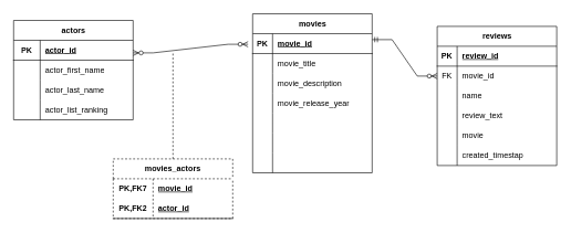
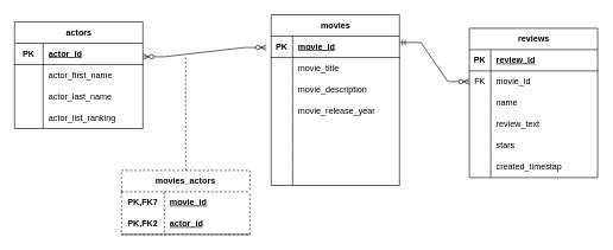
  <mxCell id="0" />
  <mxCell id="1" parent="0" />
  <mxCell id="2" value="movies" style="shape=table;startSize=30;container=1;collapsible=1;childLayout=tableLayout;fixedRows=1;rowLines=0;fontStyle=1;align=center;resizeLast=1;html=1;" parent="1" vertex="1"><mxGeometry x="380" y="20" width="180" height="240" as="geometry" /></mxCell>
  <mxCell id="3" value="" style="shape=tableRow;horizontal=0;startSize=0;swimlaneHead=0;swimlaneBody=0;fillColor=none;collapsible=0;dropTarget=0;points=[[0,0.5],[1,0.5]];portConstraint=eastwest;top=0;left=0;right=0;bottom=1;" parent="2" vertex="1"><mxGeometry y="30" width="180" height="30" as="geometry" /></mxCell>
  <mxCell id="4" value="PK" style="shape=partialRectangle;connectable=0;fillColor=none;top=0;left=0;bottom=0;right=0;fontStyle=1;overflow=hidden;whiteSpace=wrap;html=1;" parent="3" vertex="1"><mxGeometry width="30" height="30" as="geometry"><mxRectangle width="30" height="30" as="alternateBounds" /></mxGeometry></mxCell>
  <mxCell id="5" value="movie_id" style="shape=partialRectangle;connectable=0;fillColor=none;top=0;left=0;bottom=0;right=0;align=left;spacingLeft=6;fontStyle=5;overflow=hidden;whiteSpace=wrap;html=1;" parent="3" vertex="1"><mxGeometry x="30" width="150" height="30" as="geometry"><mxRectangle width="150" height="30" as="alternateBounds" /></mxGeometry></mxCell>
  <mxCell id="6" value="" style="shape=tableRow;horizontal=0;startSize=0;swimlaneHead=0;swimlaneBody=0;fillColor=none;collapsible=0;dropTarget=0;points=[[0,0.5],[1,0.5]];portConstraint=eastwest;top=0;left=0;right=0;bottom=0;" parent="2" vertex="1"><mxGeometry y="60" width="180" height="30" as="geometry" /></mxCell>
  <mxCell id="7" value="" style="shape=partialRectangle;connectable=0;fillColor=none;top=0;left=0;bottom=0;right=0;editable=1;overflow=hidden;whiteSpace=wrap;html=1;" parent="6" vertex="1"><mxGeometry width="30" height="30" as="geometry"><mxRectangle width="30" height="30" as="alternateBounds" /></mxGeometry></mxCell>
  <mxCell id="8" value="movie_title" style="shape=partialRectangle;connectable=0;fillColor=none;top=0;left=0;bottom=0;right=0;align=left;spacingLeft=6;overflow=hidden;whiteSpace=wrap;html=1;" parent="6" vertex="1"><mxGeometry x="30" width="150" height="30" as="geometry"><mxRectangle width="150" height="30" as="alternateBounds" /></mxGeometry></mxCell>
  <mxCell id="9" value="" style="shape=tableRow;horizontal=0;startSize=0;swimlaneHead=0;swimlaneBody=0;fillColor=none;collapsible=0;dropTarget=0;points=[[0,0.5],[1,0.5]];portConstraint=eastwest;top=0;left=0;right=0;bottom=0;" parent="2" vertex="1"><mxGeometry y="90" width="180" height="30" as="geometry" /></mxCell>
  <mxCell id="10" value="" style="shape=partialRectangle;connectable=0;fillColor=none;top=0;left=0;bottom=0;right=0;editable=1;overflow=hidden;whiteSpace=wrap;html=1;" parent="9" vertex="1"><mxGeometry width="30" height="30" as="geometry"><mxRectangle width="30" height="30" as="alternateBounds" /></mxGeometry></mxCell>
  <mxCell id="11" value="movie_description" style="shape=partialRectangle;connectable=0;fillColor=none;top=0;left=0;bottom=0;right=0;align=left;spacingLeft=6;overflow=hidden;whiteSpace=wrap;html=1;" parent="9" vertex="1"><mxGeometry x="30" width="150" height="30" as="geometry"><mxRectangle width="150" height="30" as="alternateBounds" /></mxGeometry></mxCell>
  <mxCell id="12" value="" style="shape=tableRow;horizontal=0;startSize=0;swimlaneHead=0;swimlaneBody=0;fillColor=none;collapsible=0;dropTarget=0;points=[[0,0.5],[1,0.5]];portConstraint=eastwest;top=0;left=0;right=0;bottom=0;" parent="2" vertex="1"><mxGeometry y="120" width="180" height="30" as="geometry" /></mxCell>
  <mxCell id="13" value="" style="shape=partialRectangle;connectable=0;fillColor=none;top=0;left=0;bottom=0;right=0;editable=1;overflow=hidden;whiteSpace=wrap;html=1;" parent="12" vertex="1"><mxGeometry width="30" height="30" as="geometry"><mxRectangle width="30" height="30" as="alternateBounds" /></mxGeometry></mxCell>
  <mxCell id="14" value="movie_release_year" style="shape=partialRectangle;connectable=0;fillColor=none;top=0;left=0;bottom=0;right=0;align=left;spacingLeft=6;overflow=hidden;whiteSpace=wrap;html=1;" parent="12" vertex="1"><mxGeometry x="30" width="150" height="30" as="geometry"><mxRectangle width="150" height="30" as="alternateBounds" /></mxGeometry></mxCell>
  <mxCell id="15" style="shape=tableRow;horizontal=0;startSize=0;swimlaneHead=0;swimlaneBody=0;fillColor=none;collapsible=0;dropTarget=0;points=[[0,0.5],[1,0.5]];portConstraint=eastwest;top=0;left=0;right=0;bottom=0;" parent="2" vertex="1"><mxGeometry y="150" width="180" height="30" as="geometry" /></mxCell>
  <mxCell id="16" style="shape=partialRectangle;connectable=0;fillColor=none;top=0;left=0;bottom=0;right=0;editable=1;overflow=hidden;whiteSpace=wrap;html=1;" parent="15" vertex="1"><mxGeometry width="30" height="30" as="geometry"><mxRectangle width="30" height="30" as="alternateBounds" /></mxGeometry></mxCell>
  <mxCell id="17" value="" style="shape=partialRectangle;connectable=0;fillColor=none;top=0;left=0;bottom=0;right=0;align=left;spacingLeft=6;overflow=hidden;whiteSpace=wrap;html=1;" parent="15" vertex="1"><mxGeometry x="30" width="150" height="30" as="geometry"><mxRectangle width="150" height="30" as="alternateBounds" /></mxGeometry></mxCell>
  <mxCell id="18" style="shape=tableRow;horizontal=0;startSize=0;swimlaneHead=0;swimlaneBody=0;fillColor=none;collapsible=0;dropTarget=0;points=[[0,0.5],[1,0.5]];portConstraint=eastwest;top=0;left=0;right=0;bottom=0;" parent="2" vertex="1"><mxGeometry y="180" width="180" height="30" as="geometry" /></mxCell>
  <mxCell id="19" style="shape=partialRectangle;connectable=0;fillColor=none;top=0;left=0;bottom=0;right=0;editable=1;overflow=hidden;whiteSpace=wrap;html=1;" parent="18" vertex="1"><mxGeometry width="30" height="30" as="geometry"><mxRectangle width="30" height="30" as="alternateBounds" /></mxGeometry></mxCell>
  <mxCell id="20" value="" style="shape=partialRectangle;connectable=0;fillColor=none;top=0;left=0;bottom=0;right=0;align=left;spacingLeft=6;overflow=hidden;whiteSpace=wrap;html=1;" parent="18" vertex="1"><mxGeometry x="30" width="150" height="30" as="geometry"><mxRectangle width="150" height="30" as="alternateBounds" /></mxGeometry></mxCell>
  <mxCell id="21" style="shape=tableRow;horizontal=0;startSize=0;swimlaneHead=0;swimlaneBody=0;fillColor=none;collapsible=0;dropTarget=0;points=[[0,0.5],[1,0.5]];portConstraint=eastwest;top=0;left=0;right=0;bottom=0;" parent="2" vertex="1"><mxGeometry y="210" width="180" height="30" as="geometry" /></mxCell>
  <mxCell id="22" style="shape=partialRectangle;connectable=0;fillColor=none;top=0;left=0;bottom=0;right=0;editable=1;overflow=hidden;whiteSpace=wrap;html=1;" parent="21" vertex="1"><mxGeometry width="30" height="30" as="geometry"><mxRectangle width="30" height="30" as="alternateBounds" /></mxGeometry></mxCell>
  <mxCell id="23" value="" style="shape=partialRectangle;connectable=0;fillColor=none;top=0;left=0;bottom=0;right=0;align=left;spacingLeft=6;overflow=hidden;whiteSpace=wrap;html=1;" parent="21" vertex="1"><mxGeometry x="30" width="150" height="30" as="geometry"><mxRectangle width="150" height="30" as="alternateBounds" /></mxGeometry></mxCell>
  <mxCell id="24" value="reviews" style="shape=table;startSize=30;container=1;collapsible=1;childLayout=tableLayout;fixedRows=1;rowLines=0;fontStyle=1;align=center;resizeLast=1;html=1;" parent="1" vertex="1"><mxGeometry x="658" y="39" width="180" height="210" as="geometry" /></mxCell>
  <mxCell id="25" value="" style="shape=tableRow;horizontal=0;startSize=0;swimlaneHead=0;swimlaneBody=0;fillColor=none;collapsible=0;dropTarget=0;points=[[0,0.5],[1,0.5]];portConstraint=eastwest;top=0;left=0;right=0;bottom=1;" parent="24" vertex="1"><mxGeometry y="30" width="180" height="30" as="geometry" /></mxCell>
  <mxCell id="26" value="PK" style="shape=partialRectangle;connectable=0;fillColor=none;top=0;left=0;bottom=0;right=0;fontStyle=1;overflow=hidden;whiteSpace=wrap;html=1;" parent="25" vertex="1"><mxGeometry width="30" height="30" as="geometry"><mxRectangle width="30" height="30" as="alternateBounds" /></mxGeometry></mxCell>
  <mxCell id="27" value="review_id" style="shape=partialRectangle;connectable=0;fillColor=none;top=0;left=0;bottom=0;right=0;align=left;spacingLeft=6;fontStyle=5;overflow=hidden;whiteSpace=wrap;html=1;" parent="25" vertex="1"><mxGeometry x="30" width="150" height="30" as="geometry"><mxRectangle width="150" height="30" as="alternateBounds" /></mxGeometry></mxCell>
  <mxCell id="28" value="" style="shape=tableRow;horizontal=0;startSize=0;swimlaneHead=0;swimlaneBody=0;fillColor=none;collapsible=0;dropTarget=0;points=[[0,0.5],[1,0.5]];portConstraint=eastwest;top=0;left=0;right=0;bottom=0;" parent="24" vertex="1"><mxGeometry y="60" width="180" height="30" as="geometry" /></mxCell>
  <mxCell id="29" value="FK" style="shape=partialRectangle;connectable=0;fillColor=none;top=0;left=0;bottom=0;right=0;editable=1;overflow=hidden;whiteSpace=wrap;html=1;" parent="28" vertex="1"><mxGeometry width="30" height="30" as="geometry"><mxRectangle width="30" height="30" as="alternateBounds" /></mxGeometry></mxCell>
  <mxCell id="30" value="movie_id" style="shape=partialRectangle;connectable=0;fillColor=none;top=0;left=0;bottom=0;right=0;align=left;spacingLeft=6;overflow=hidden;whiteSpace=wrap;html=1;" parent="28" vertex="1"><mxGeometry x="30" width="150" height="30" as="geometry"><mxRectangle width="150" height="30" as="alternateBounds" /></mxGeometry></mxCell>
  <mxCell id="31" value="" style="shape=tableRow;horizontal=0;startSize=0;swimlaneHead=0;swimlaneBody=0;fillColor=none;collapsible=0;dropTarget=0;points=[[0,0.5],[1,0.5]];portConstraint=eastwest;top=0;left=0;right=0;bottom=0;" parent="24" vertex="1"><mxGeometry y="90" width="180" height="30" as="geometry" /></mxCell>
  <mxCell id="32" value="" style="shape=partialRectangle;connectable=0;fillColor=none;top=0;left=0;bottom=0;right=0;editable=1;overflow=hidden;whiteSpace=wrap;html=1;" parent="31" vertex="1"><mxGeometry width="30" height="30" as="geometry"><mxRectangle width="30" height="30" as="alternateBounds" /></mxGeometry></mxCell>
  <mxCell id="33" value="name" style="shape=partialRectangle;connectable=0;fillColor=none;top=0;left=0;bottom=0;right=0;align=left;spacingLeft=6;overflow=hidden;whiteSpace=wrap;html=1;" parent="31" vertex="1"><mxGeometry x="30" width="150" height="30" as="geometry"><mxRectangle width="150" height="30" as="alternateBounds" /></mxGeometry></mxCell>
  <mxCell id="34" value="" style="shape=tableRow;horizontal=0;startSize=0;swimlaneHead=0;swimlaneBody=0;fillColor=none;collapsible=0;dropTarget=0;points=[[0,0.5],[1,0.5]];portConstraint=eastwest;top=0;left=0;right=0;bottom=0;" parent="24" vertex="1"><mxGeometry y="120" width="180" height="30" as="geometry" /></mxCell>
  <mxCell id="35" value="" style="shape=partialRectangle;connectable=0;fillColor=none;top=0;left=0;bottom=0;right=0;editable=1;overflow=hidden;whiteSpace=wrap;html=1;" parent="34" vertex="1"><mxGeometry width="30" height="30" as="geometry"><mxRectangle width="30" height="30" as="alternateBounds" /></mxGeometry></mxCell>
  <mxCell id="36" value="review_text" style="shape=partialRectangle;connectable=0;fillColor=none;top=0;left=0;bottom=0;right=0;align=left;spacingLeft=6;overflow=hidden;whiteSpace=wrap;html=1;" parent="34" vertex="1"><mxGeometry x="30" width="150" height="30" as="geometry"><mxRectangle width="150" height="30" as="alternateBounds" /></mxGeometry></mxCell>
  <mxCell id="37" style="shape=tableRow;horizontal=0;startSize=0;swimlaneHead=0;swimlaneBody=0;fillColor=none;collapsible=0;dropTarget=0;points=[[0,0.5],[1,0.5]];portConstraint=eastwest;top=0;left=0;right=0;bottom=0;" parent="24" vertex="1"><mxGeometry y="150" width="180" height="30" as="geometry" /></mxCell>
  <mxCell id="38" style="shape=partialRectangle;connectable=0;fillColor=none;top=0;left=0;bottom=0;right=0;editable=1;overflow=hidden;whiteSpace=wrap;html=1;" parent="37" vertex="1"><mxGeometry width="30" height="30" as="geometry"><mxRectangle width="30" height="30" as="alternateBounds" /></mxGeometry></mxCell>
- <mxCell id="39" value="movie" style="shape=partialRectangle;connectable=0;fillColor=none;top=0;left=0;bottom=0;right=0;align=left;spacingLeft=6;overflow=hidden;whiteSpace=wrap;html=1;" parent="37" vertex="1"><mxGeometry x="30" width="150" height="30" as="geometry"><mxRectangle width="150" height="30" as="alternateBounds" /></mxGeometry></mxCell>
+ <mxCell id="39" value="stars" style="shape=partialRectangle;connectable=0;fillColor=none;top=0;left=0;bottom=0;right=0;align=left;spacingLeft=6;overflow=hidden;whiteSpace=wrap;html=1;" parent="37" vertex="1"><mxGeometry x="30" width="150" height="30" as="geometry"><mxRectangle width="150" height="30" as="alternateBounds" /></mxGeometry></mxCell>
  <mxCell id="40" style="shape=tableRow;horizontal=0;startSize=0;swimlaneHead=0;swimlaneBody=0;fillColor=none;collapsible=0;dropTarget=0;points=[[0,0.5],[1,0.5]];portConstraint=eastwest;top=0;left=0;right=0;bottom=0;" parent="24" vertex="1"><mxGeometry y="180" width="180" height="30" as="geometry" /></mxCell>
  <mxCell id="41" style="shape=partialRectangle;connectable=0;fillColor=none;top=0;left=0;bottom=0;right=0;editable=1;overflow=hidden;whiteSpace=wrap;html=1;" parent="40" vertex="1"><mxGeometry width="30" height="30" as="geometry"><mxRectangle width="30" height="30" as="alternateBounds" /></mxGeometry></mxCell>
  <mxCell id="42" value="created_timestap" style="shape=partialRectangle;connectable=0;fillColor=none;top=0;left=0;bottom=0;right=0;align=left;spacingLeft=6;overflow=hidden;whiteSpace=wrap;html=1;" parent="40" vertex="1"><mxGeometry x="30" width="150" height="30" as="geometry"><mxRectangle width="150" height="30" as="alternateBounds" /></mxGeometry></mxCell>
  <mxCell id="43" value="actors" style="shape=table;startSize=30;container=1;collapsible=1;childLayout=tableLayout;fixedRows=1;rowLines=0;fontStyle=1;align=center;resizeLast=1;html=1;" parent="1" vertex="1"><mxGeometry x="20" y="30" width="180" height="150" as="geometry" /></mxCell>
  <mxCell id="44" value="" style="shape=tableRow;horizontal=0;startSize=0;swimlaneHead=0;swimlaneBody=0;fillColor=none;collapsible=0;dropTarget=0;points=[[0,0.5],[1,0.5]];portConstraint=eastwest;top=0;left=0;right=0;bottom=1;" parent="43" vertex="1"><mxGeometry y="30" width="180" height="30" as="geometry" /></mxCell>
  <mxCell id="45" value="PK" style="shape=partialRectangle;connectable=0;fillColor=none;top=0;left=0;bottom=0;right=0;fontStyle=1;overflow=hidden;whiteSpace=wrap;html=1;" parent="44" vertex="1"><mxGeometry width="40" height="30" as="geometry"><mxRectangle width="40" height="30" as="alternateBounds" /></mxGeometry></mxCell>
  <mxCell id="46" value="actor_id" style="shape=partialRectangle;connectable=0;fillColor=none;top=0;left=0;bottom=0;right=0;align=left;spacingLeft=6;fontStyle=5;overflow=hidden;whiteSpace=wrap;html=1;" parent="44" vertex="1"><mxGeometry x="40" width="140" height="30" as="geometry"><mxRectangle width="140" height="30" as="alternateBounds" /></mxGeometry></mxCell>
  <mxCell id="47" value="" style="shape=tableRow;horizontal=0;startSize=0;swimlaneHead=0;swimlaneBody=0;fillColor=none;collapsible=0;dropTarget=0;points=[[0,0.5],[1,0.5]];portConstraint=eastwest;top=0;left=0;right=0;bottom=0;" parent="43" vertex="1"><mxGeometry y="60" width="180" height="30" as="geometry" /></mxCell>
  <mxCell id="48" value="" style="shape=partialRectangle;connectable=0;fillColor=none;top=0;left=0;bottom=0;right=0;editable=1;overflow=hidden;whiteSpace=wrap;html=1;" parent="47" vertex="1"><mxGeometry width="40" height="30" as="geometry"><mxRectangle width="40" height="30" as="alternateBounds" /></mxGeometry></mxCell>
  <mxCell id="49" value="actor_first_name" style="shape=partialRectangle;connectable=0;fillColor=none;top=0;left=0;bottom=0;right=0;align=left;spacingLeft=6;overflow=hidden;whiteSpace=wrap;html=1;" parent="47" vertex="1"><mxGeometry x="40" width="140" height="30" as="geometry"><mxRectangle width="140" height="30" as="alternateBounds" /></mxGeometry></mxCell>
  <mxCell id="50" value="" style="shape=tableRow;horizontal=0;startSize=0;swimlaneHead=0;swimlaneBody=0;fillColor=none;collapsible=0;dropTarget=0;points=[[0,0.5],[1,0.5]];portConstraint=eastwest;top=0;left=0;right=0;bottom=0;" parent="43" vertex="1"><mxGeometry y="90" width="180" height="30" as="geometry" /></mxCell>
  <mxCell id="51" value="" style="shape=partialRectangle;connectable=0;fillColor=none;top=0;left=0;bottom=0;right=0;editable=1;overflow=hidden;whiteSpace=wrap;html=1;" parent="50" vertex="1"><mxGeometry width="40" height="30" as="geometry"><mxRectangle width="40" height="30" as="alternateBounds" /></mxGeometry></mxCell>
  <mxCell id="52" value="actor_last_name" style="shape=partialRectangle;connectable=0;fillColor=none;top=0;left=0;bottom=0;right=0;align=left;spacingLeft=6;overflow=hidden;whiteSpace=wrap;html=1;" parent="50" vertex="1"><mxGeometry x="40" width="140" height="30" as="geometry"><mxRectangle width="140" height="30" as="alternateBounds" /></mxGeometry></mxCell>
  <mxCell id="53" value="" style="shape=tableRow;horizontal=0;startSize=0;swimlaneHead=0;swimlaneBody=0;fillColor=none;collapsible=0;dropTarget=0;points=[[0,0.5],[1,0.5]];portConstraint=eastwest;top=0;left=0;right=0;bottom=0;" parent="43" vertex="1"><mxGeometry y="120" width="180" height="30" as="geometry" /></mxCell>
  <mxCell id="54" value="" style="shape=partialRectangle;connectable=0;fillColor=none;top=0;left=0;bottom=0;right=0;editable=1;overflow=hidden;whiteSpace=wrap;html=1;" parent="53" vertex="1"><mxGeometry width="40" height="30" as="geometry"><mxRectangle width="40" height="30" as="alternateBounds" /></mxGeometry></mxCell>
  <mxCell id="55" value="actor_list_ranking" style="shape=partialRectangle;connectable=0;fillColor=none;top=0;left=0;bottom=0;right=0;align=left;spacingLeft=6;overflow=hidden;whiteSpace=wrap;html=1;" parent="53" vertex="1"><mxGeometry x="40" width="140" height="30" as="geometry"><mxRectangle width="140" height="30" as="alternateBounds" /></mxGeometry></mxCell>
  <mxCell id="56" value="movies_actors" style="shape=table;startSize=30;container=1;collapsible=1;childLayout=tableLayout;fixedRows=1;rowLines=0;fontStyle=1;align=center;resizeLast=1;html=1;whiteSpace=wrap;dashed=1;" parent="1" vertex="1"><mxGeometry x="170" y="239" width="180" height="90" as="geometry" /></mxCell>
  <mxCell id="57" value="" style="shape=tableRow;horizontal=0;startSize=0;swimlaneHead=0;swimlaneBody=0;fillColor=none;collapsible=0;dropTarget=0;points=[[0,0.5],[1,0.5]];portConstraint=eastwest;top=0;left=0;right=0;bottom=0;html=1;" parent="56" vertex="1"><mxGeometry y="30" width="180" height="30" as="geometry" /></mxCell>
  <mxCell id="58" value="PK,FK7" style="shape=partialRectangle;connectable=0;fillColor=none;top=0;left=0;bottom=0;right=0;fontStyle=1;overflow=hidden;html=1;whiteSpace=wrap;" parent="57" vertex="1"><mxGeometry width="60" height="30" as="geometry"><mxRectangle width="60" height="30" as="alternateBounds" /></mxGeometry></mxCell>
  <mxCell id="59" value="movie_id" style="shape=partialRectangle;connectable=0;fillColor=none;top=0;left=0;bottom=0;right=0;align=left;spacingLeft=6;fontStyle=5;overflow=hidden;html=1;whiteSpace=wrap;" parent="57" vertex="1"><mxGeometry x="60" width="120" height="30" as="geometry"><mxRectangle width="120" height="30" as="alternateBounds" /></mxGeometry></mxCell>
  <mxCell id="60" value="" style="shape=tableRow;horizontal=0;startSize=0;swimlaneHead=0;swimlaneBody=0;fillColor=none;collapsible=0;dropTarget=0;points=[[0,0.5],[1,0.5]];portConstraint=eastwest;top=0;left=0;right=0;bottom=1;html=1;" parent="56" vertex="1"><mxGeometry y="60" width="180" height="30" as="geometry" /></mxCell>
  <mxCell id="61" value="PK,FK2" style="shape=partialRectangle;connectable=0;fillColor=none;top=0;left=0;bottom=0;right=0;fontStyle=1;overflow=hidden;html=1;whiteSpace=wrap;dashed=1;" parent="60" vertex="1"><mxGeometry width="60" height="30" as="geometry"><mxRectangle width="60" height="30" as="alternateBounds" /></mxGeometry></mxCell>
  <mxCell id="62" value="actor_id" style="shape=partialRectangle;connectable=0;fillColor=none;top=0;left=0;bottom=0;right=0;align=left;spacingLeft=6;fontStyle=5;overflow=hidden;html=1;whiteSpace=wrap;dashed=1;" parent="60" vertex="1"><mxGeometry x="60" width="120" height="30" as="geometry"><mxRectangle width="120" height="30" as="alternateBounds" /></mxGeometry></mxCell>
  <mxCell id="63" value="" style="edgeStyle=entityRelationEdgeStyle;fontSize=12;html=1;endArrow=ERzeroToMany;startArrow=ERmandOne;rounded=0;" parent="1" target="28" edge="1"><mxGeometry width="100" height="100" relative="1" as="geometry"><mxPoint x="560" y="59" as="sourcePoint" /><mxPoint x="650" y="89" as="targetPoint" /><Array as="points"><mxPoint x="660" y="89" /></Array></mxGeometry></mxCell>
  <mxCell id="64" value="" style="endArrow=none;dashed=1;html=1;rounded=0;exitX=0.5;exitY=0;exitDx=0;exitDy=0;" parent="1" source="56" edge="1"><mxGeometry width="50" height="50" relative="1" as="geometry"><mxPoint x="260" y="229" as="sourcePoint" /><mxPoint x="260" y="79" as="targetPoint" /></mxGeometry></mxCell>
  <mxCell id="65" value="" style="edgeStyle=entityRelationEdgeStyle;fontSize=12;html=1;endArrow=ERzeroToMany;endFill=1;startArrow=ERzeroToMany;rounded=0;entryX=-0.038;entryY=0.533;entryDx=0;entryDy=0;entryPerimeter=0;" parent="1" target="3" edge="1"><mxGeometry width="100" height="100" relative="1" as="geometry"><mxPoint x="200" y="79" as="sourcePoint" /><mxPoint x="300" y="-21" as="targetPoint" /></mxGeometry></mxCell>
